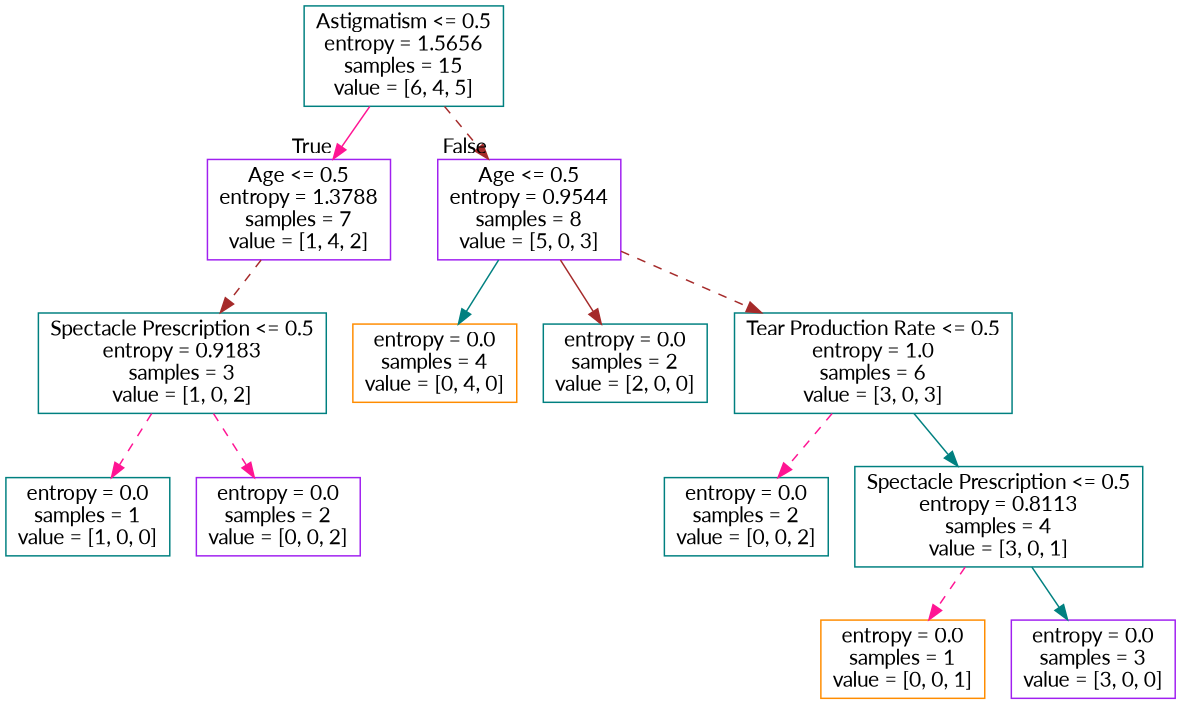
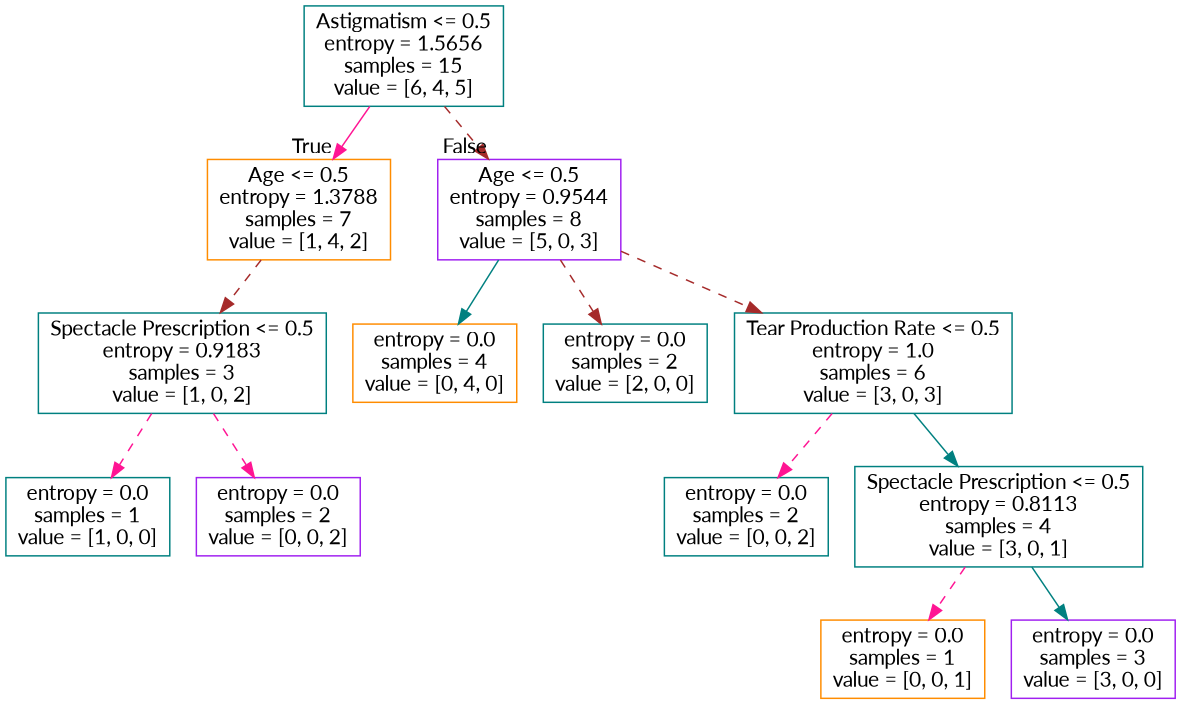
  digraph {
    fontname=Lato
    node [color=teal fontname=Lato shape=box]
    edge [color=deeppink fontname=Lato style=dashed]
    n1 [label="Astigmatism <= 0.5\nentropy = 1.5656\nsamples = 15\nvalue = [6, 4, 5]"]
-   n2 [color=purple label="Age <= 0.5\nentropy = 1.3788\nsamples = 7\nvalue = [1, 4, 2]"]
+   n2 [color=darkorange label="Age <= 0.5\nentropy = 1.3788\nsamples = 7\nvalue = [1, 4, 2]"]
    n3 [color=purple label="Age <= 0.5\nentropy = 0.9544\nsamples = 8\nvalue = [5, 0, 3]"]
    n4 [label="Spectacle Prescription <= 0.5\nentropy = 0.9183\nsamples = 3\nvalue = [1, 0, 2]"]
    n5 [color=darkorange label="entropy = 0.0\nsamples = 4\nvalue = [0, 4, 0]"]
    n6 [label="entropy = 0.0\nsamples = 2\nvalue = [2, 0, 0]"]
    n7 [label="Tear Production Rate <= 0.5\nentropy = 1.0\nsamples = 6\nvalue = [3, 0, 3]"]
    n8 [label="entropy = 0.0\nsamples = 1\nvalue = [1, 0, 0]"]
    n9 [color=purple label="entropy = 0.0\nsamples = 2\nvalue = [0, 0, 2]"]
    n10 [label="entropy = 0.0\nsamples = 2\nvalue = [0, 0, 2]"]
    n11 [label="Spectacle Prescription <= 0.5\nentropy = 0.8113\nsamples = 4\nvalue = [3, 0, 1]"]
    n12 [color=darkorange label="entropy = 0.0\nsamples = 1\nvalue = [0, 0, 1]"]
    n13 [color=purple label="entropy = 0.0\nsamples = 3\nvalue = [3, 0, 0]"]
    n1 -> n2 [headlabel=True labelangle=45 labeldistance=2.5 style=solid]
    n1 -> n3 [color=brown headlabel=False labelangle=-45 labeldistance=2.5]
    n2 -> n4 [color=brown]
    n3 -> n5 [color=teal style=solid]
-   n3 -> n6 [color=brown style=solid]
+   n3 -> n6 [color=brown]
    n3 -> n7 [color=brown]
    n4 -> n8
    n4 -> n9
    n7 -> n10
    n7 -> n11 [color=teal style=solid]
    n11 -> n12
    n11 -> n13 [color=teal style=solid]
  }
